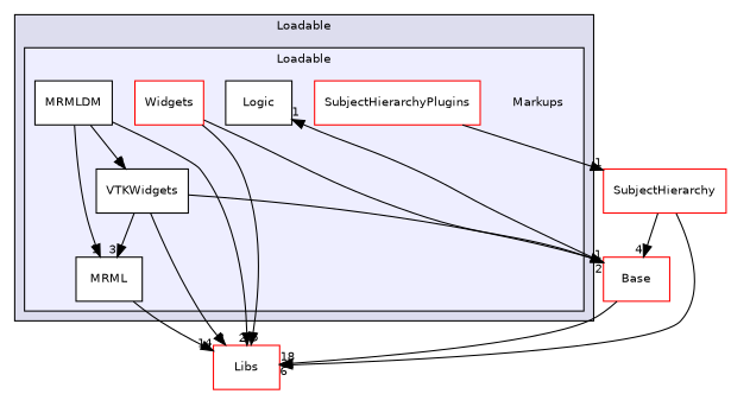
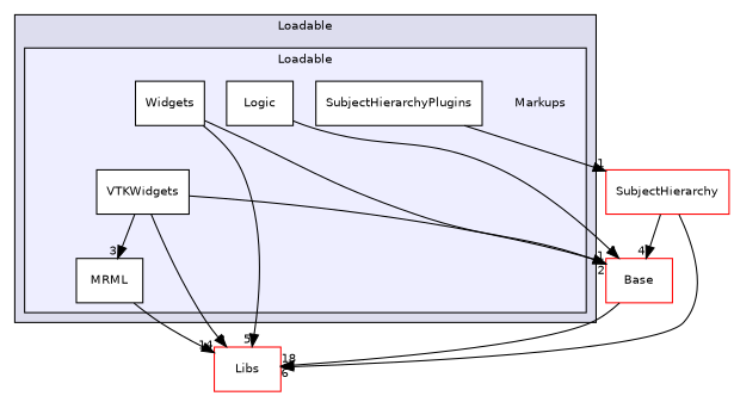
  digraph {
    compound=true
    node [fontname=Helvetica fontsize=10 shape=box color=black fillcolor=white style=filled]
    edge [headlabel=1 labeldistance=1.5 labelfontname=Helvetica labelfontsize=10]
    n1 [label=Markups shape=plaintext color="" fillcolor="" style=""]
    n2 [label=Logic]
    n3 [label=MRML]
-   n4 [label=MRMLDM]
-   n5 [color=red label=SubjectHierarchyPlugins]
+   n5 [label=SubjectHierarchyPlugins]
    n6 [label=VTKWidgets]
-   n7 [color=red label=Widgets]
+   n7 [label=Widgets]
    n8 [color=red label=Base fillcolor="" style=""]
    n9 [color=red label=Libs fillcolor="" style=""]
    n10 [color=red label=SubjectHierarchy fillcolor="" style=""]
    subgraph cluster_1 {
      bgcolor="#ddddee"
      fontname=Helvetica
      fontsize=10
      label=Loadable
      pencolor=black
      subgraph cluster_2 {
        bgcolor="#eeeeff"
        fontname=Helvetica
        fontsize=10
        pencolor=black
        n1
        n2
        n3
-       n4
        n5
        n6
        n7
      }
    }
-   n8 -> n2
+   n2 -> n8
    n3 -> n9 [headlabel=14]
-   n4 -> n3
-   n4 -> n6 [headlabel=2]
-   n4 -> n9 [headlabel=2]
    n5 -> n10
    n6 -> n3 [headlabel=3]
    n6 -> n8
    n6 -> n9 [headlabel=3]
    n7 -> n8 [headlabel=2]
    n7 -> n9 [headlabel=5]
    n8 -> n9 [headlabel=18]
    n10 -> n8 [headlabel=4]
    n10 -> n9 [headlabel=6]
  }
